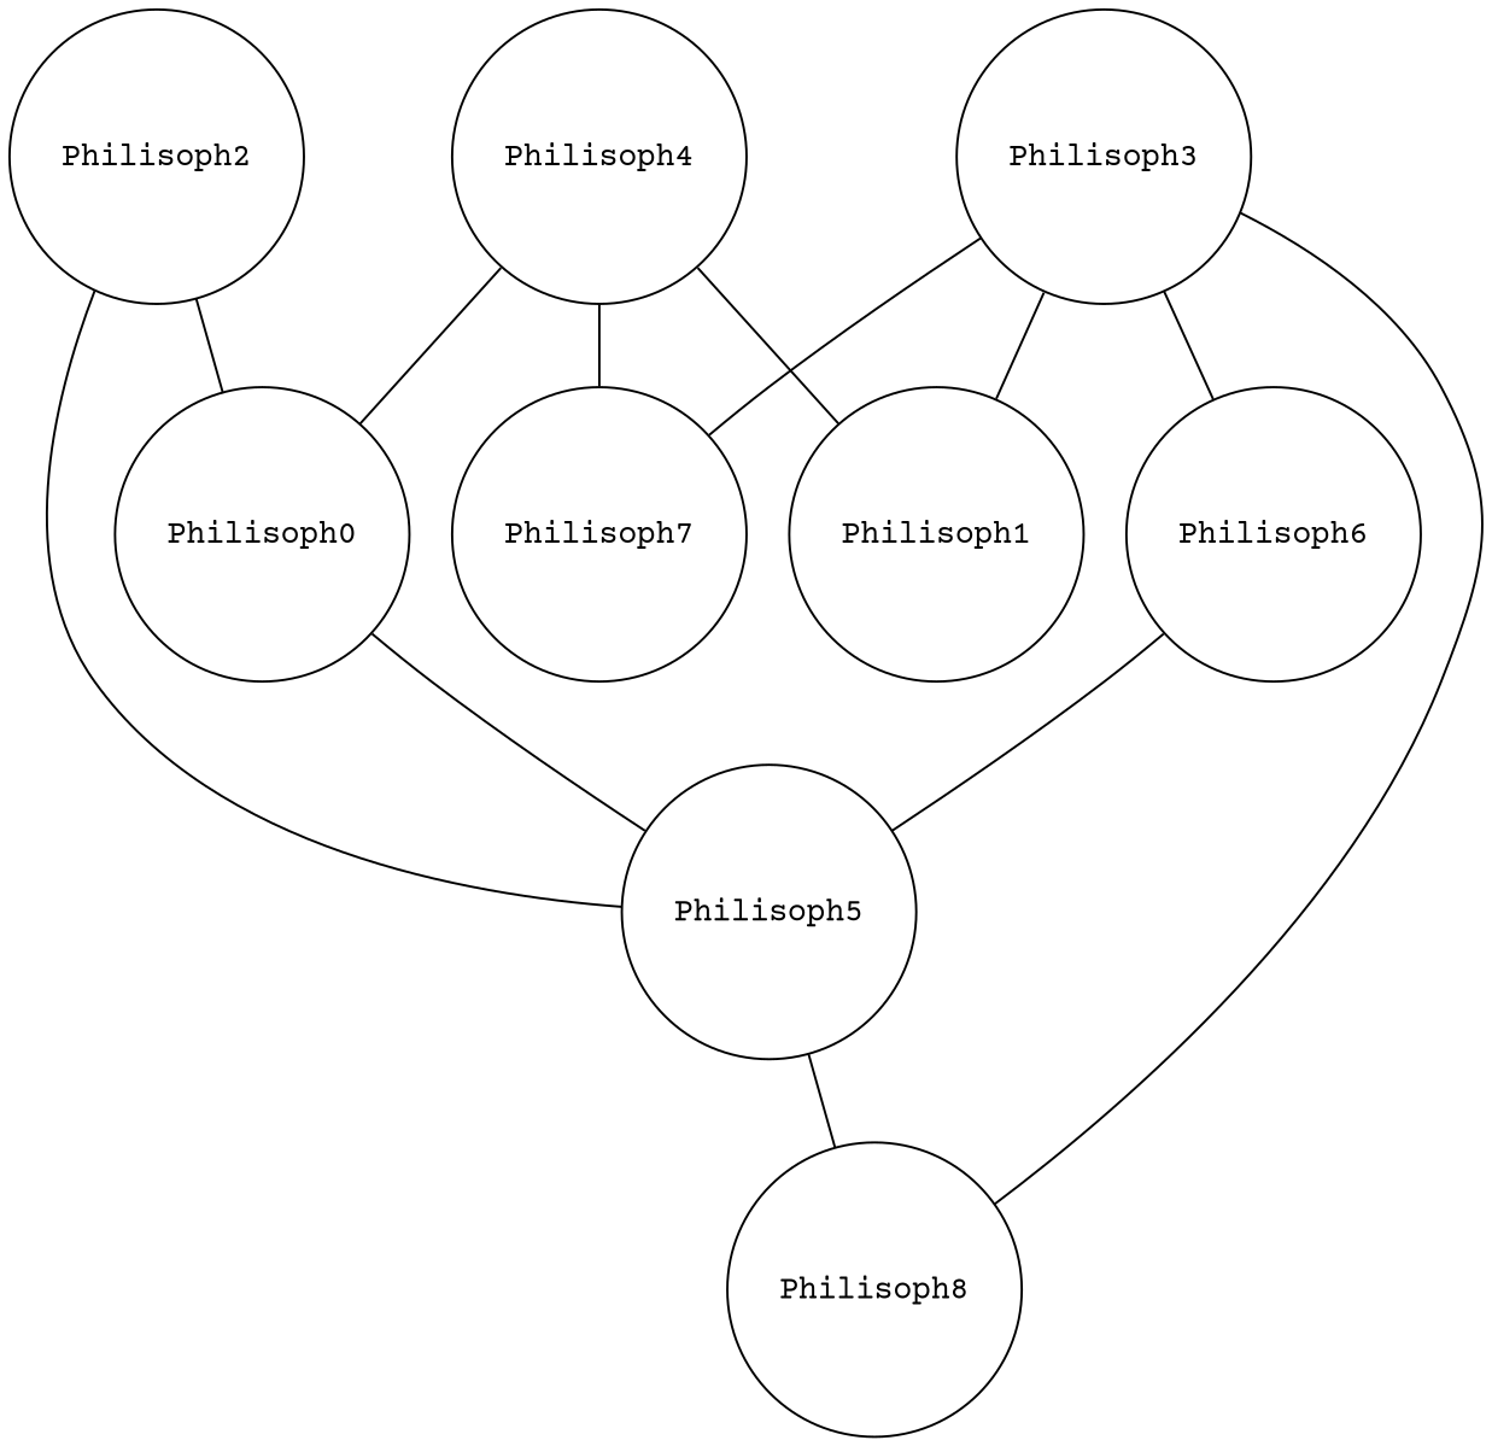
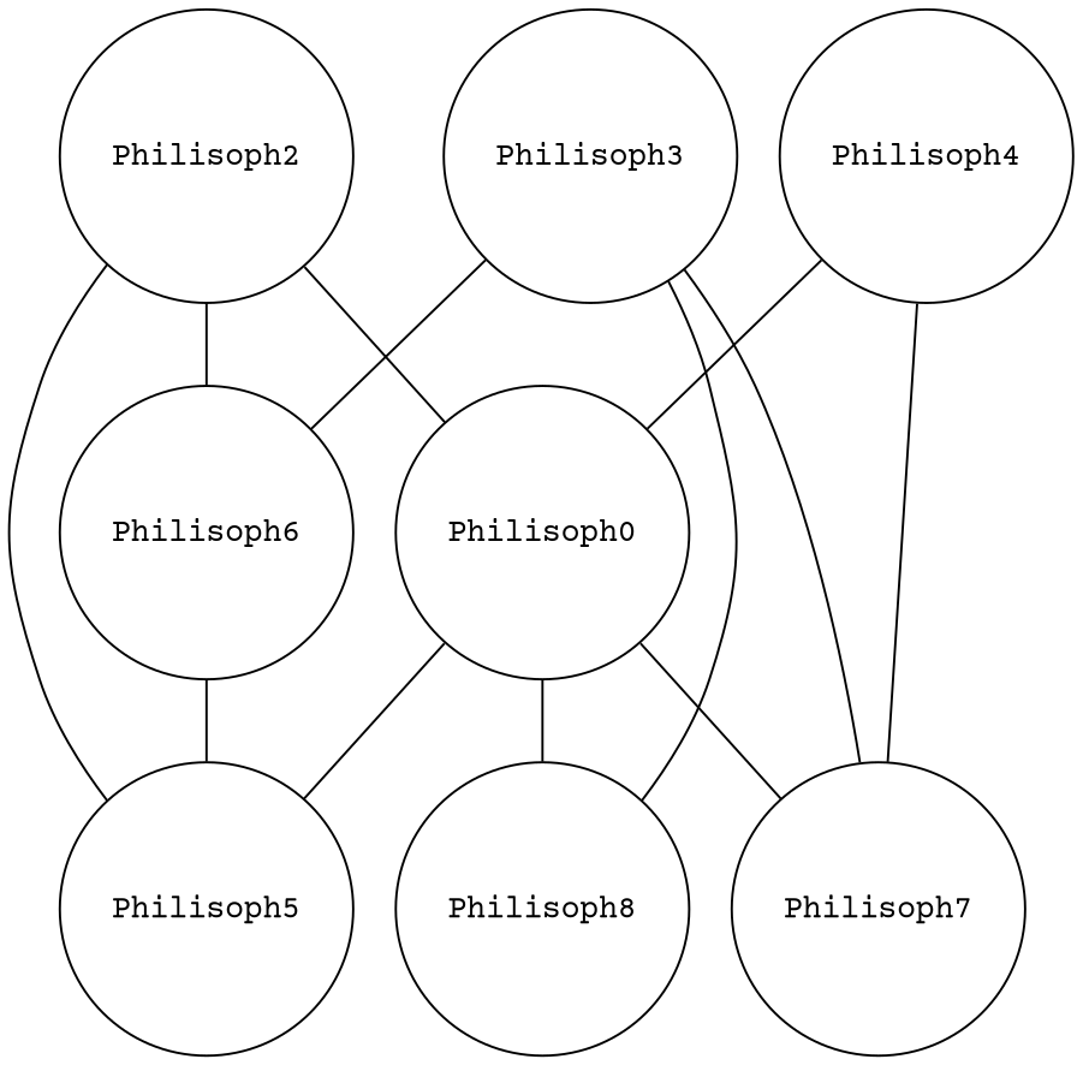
  graph {
    fontname="Courier Prime"
    rankdir=UD
    node [fontname="Courier Prime" shape=circle]
    edge [fontname="Courier Prime"]
    Philisoph2
    Philisoph5
    Philisoph6
    Philisoph0
    Philisoph8
    Philisoph7
    Philisoph3
-   Philisoph1
    Philisoph4
    Philisoph2 -- Philisoph5
+   Philisoph2 -- Philisoph6
    Philisoph2 -- Philisoph0
-   Philisoph5 -- Philisoph8
+   Philisoph0 -- Philisoph8
    Philisoph6 -- Philisoph5
    Philisoph0 -- Philisoph5
+   Philisoph0 -- Philisoph7
    Philisoph3 -- Philisoph6
    Philisoph3 -- Philisoph8
    Philisoph3 -- Philisoph7
-   Philisoph3 -- Philisoph1
    Philisoph4 -- Philisoph0
    Philisoph4 -- Philisoph7
-   Philisoph4 -- Philisoph1
  }
